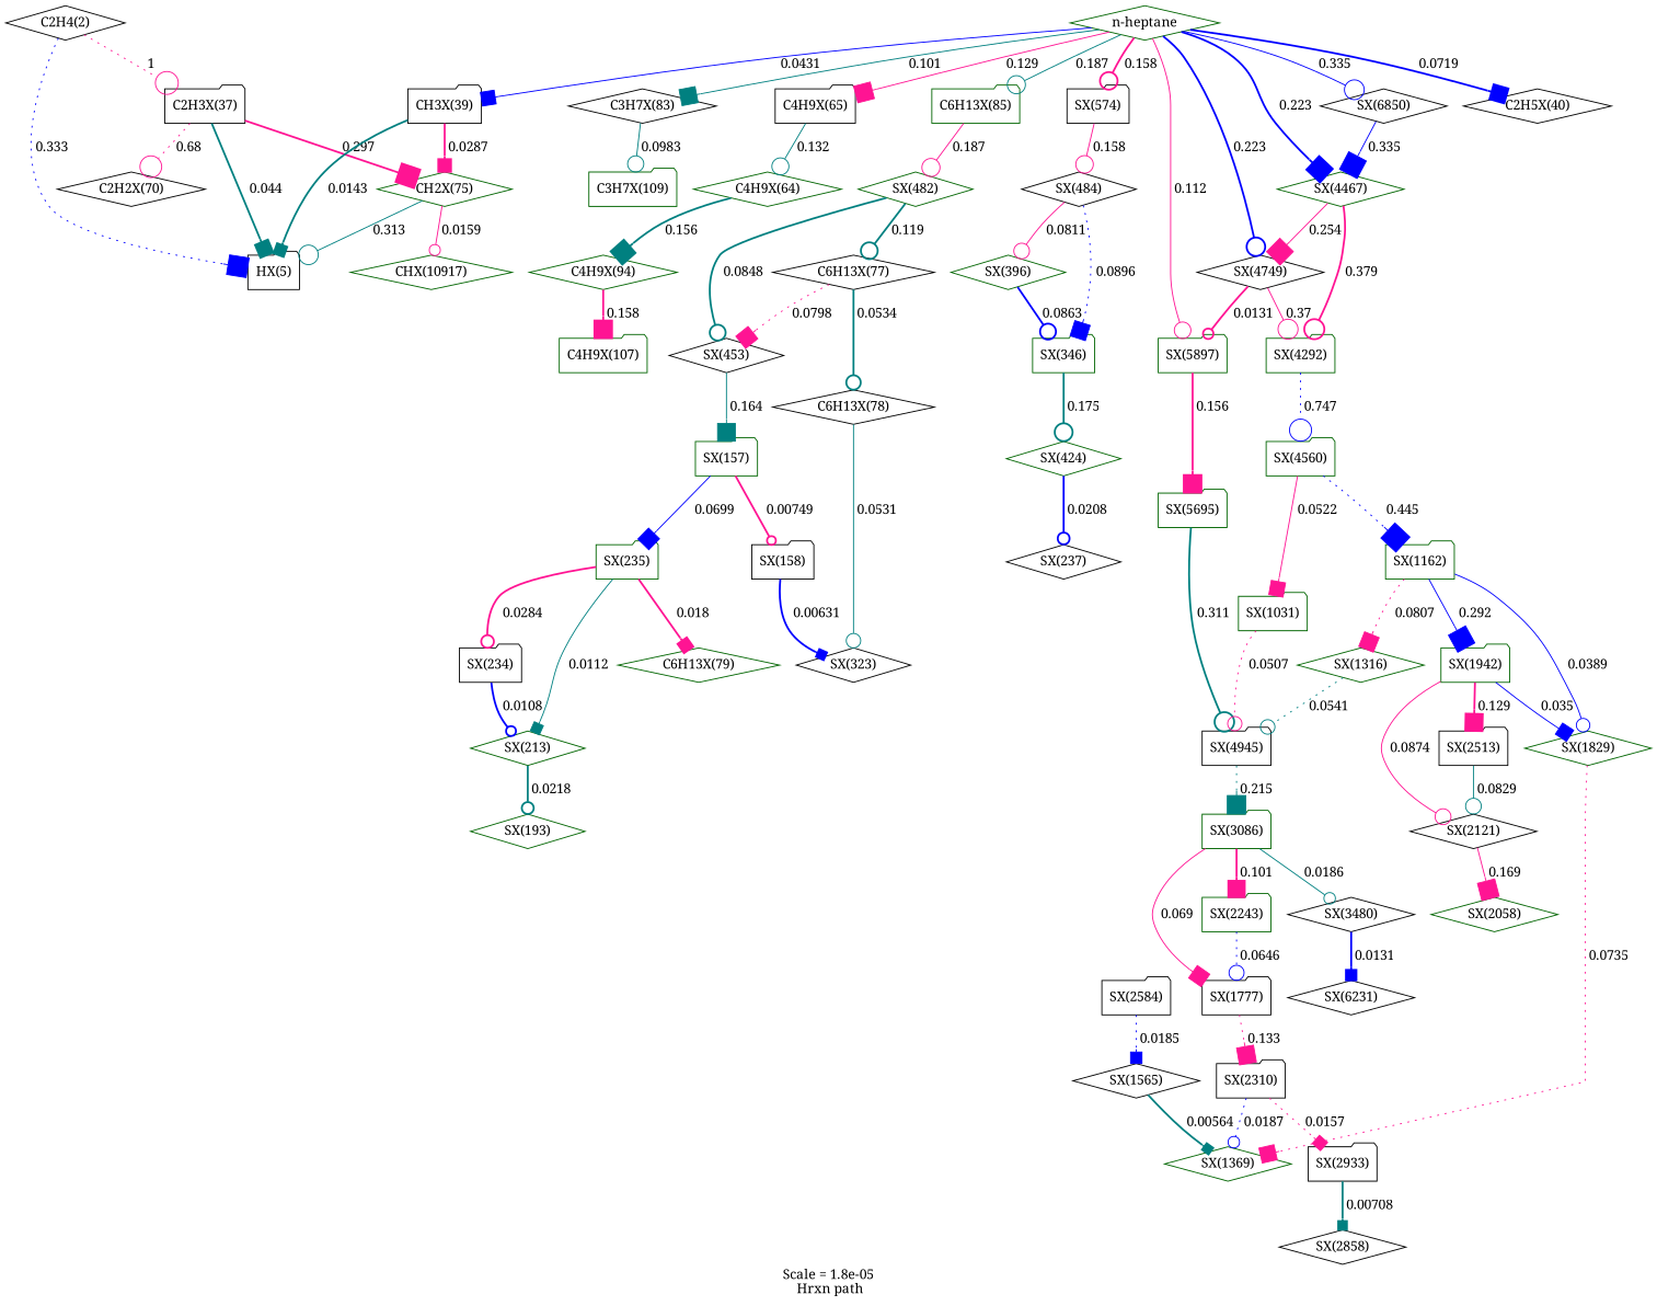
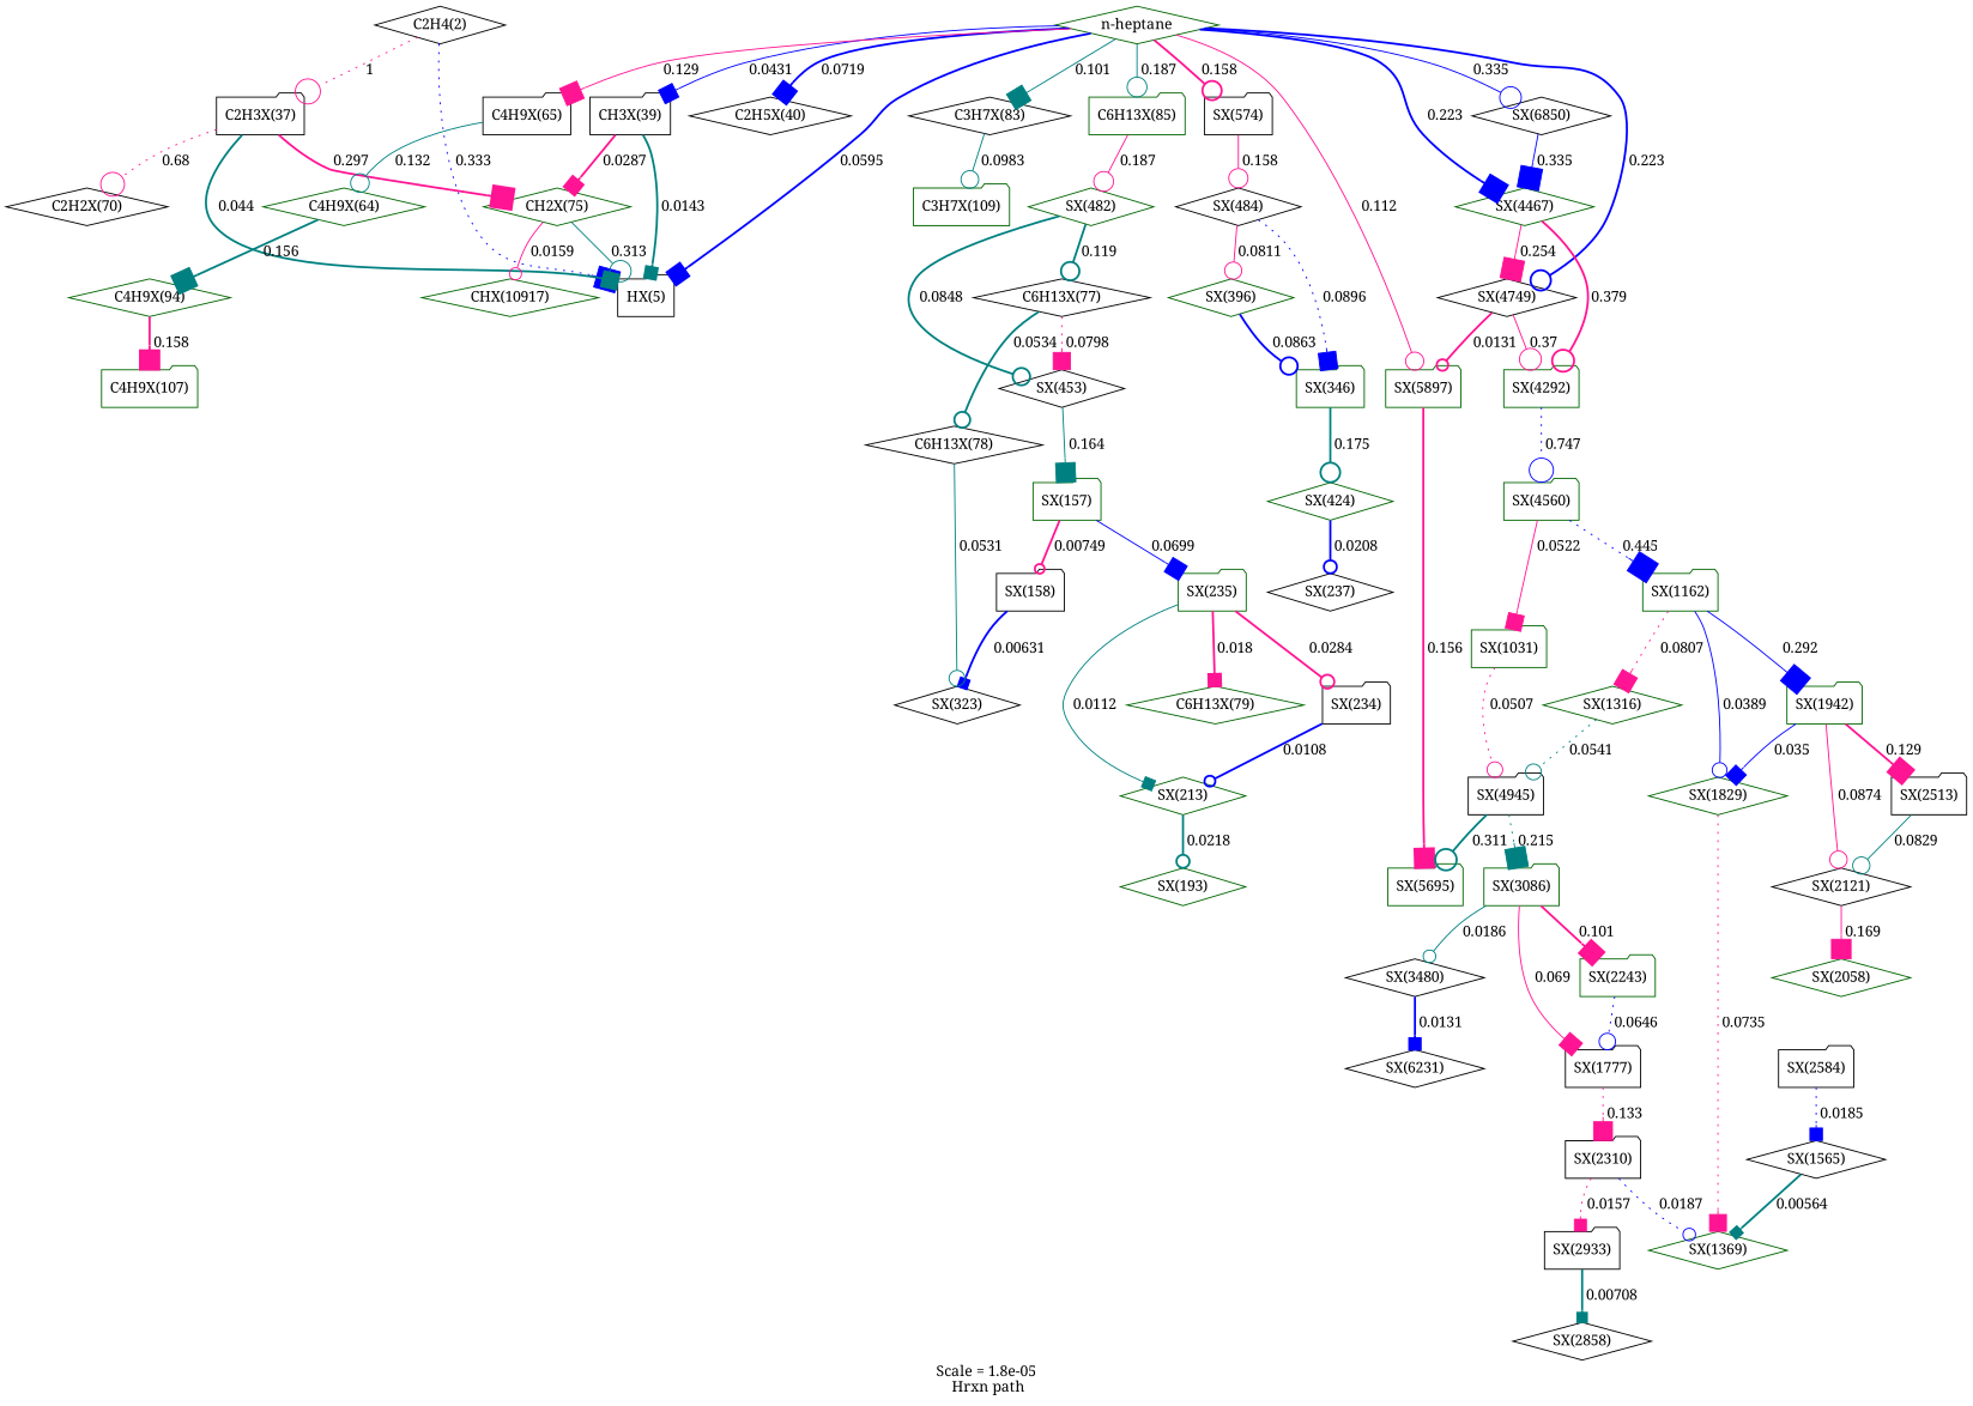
  digraph {
    fontname="Noto Serif"
    label="Scale = 1.8e-05\l Hrxn path"
    node [color=darkgreen fontname="Noto Serif" shape=diamond]
    edge [arrowhead=box arrowsize=2.3 color=deeppink fontname="Noto Serif" style=bold]
    n1 [color=black label="C2H4(2)"]
    n2 [color=black label="HX(5)" shape=folder]
    n3 [color=black label="C2H3X(37)" shape=folder]
    n4 [label="CH2X(75)"]
    n5 [color=black label="C2H2X(70)"]
    n6 [label="CHX(10917)"]
    n7 [label="n-heptane"]
    n8 [color=black label="CH3X(39)" shape=folder]
    n9 [color=black label="C2H5X(40)"]
    n10 [color=black label="C4H9X(65)" shape=folder]
    n11 [label="C6H13X(85)" shape=folder]
    n12 [color=black label="C3H7X(83)"]
    n13 [color=black label="SX(574)" shape=folder]
    n14 [color=black label="SX(4749)"]
    n15 [label="SX(4467)"]
    n16 [color=black label="SX(6850)"]
    n17 [label="SX(5897)" shape=folder]
    n18 [label="C4H9X(64)"]
    n19 [label="SX(482)"]
    n20 [label="C3H7X(109)" shape=folder]
    n21 [color=black label="SX(484)"]
    n22 [label="SX(4292)" shape=folder]
    n23 [label="SX(5695)" shape=folder]
    n24 [label="C4H9X(94)"]
    n25 [label="C4H9X(107)" shape=folder]
    n26 [label="SX(213)"]
    n27 [label="SX(193)"]
    n28 [label="SX(235)" shape=folder]
    n29 [color=black label="SX(234)" shape=folder]
    n30 [label="C6H13X(79)"]
    n31 [label="SX(157)" shape=folder]
    n32 [color=black label="SX(158)" shape=folder]
    n33 [color=black label="SX(323)"]
    n34 [color=black label="C6H13X(78)"]
    n35 [color=black label="C6H13X(77)"]
    n36 [color=black label="SX(453)"]
    n37 [label="SX(346)" shape=folder]
    n38 [label="SX(396)"]
    n39 [label="SX(4560)" shape=folder]
    n40 [color=black label="SX(4945)" shape=folder]
    n41 [label="SX(424)"]
    n42 [color=black label="SX(237)"]
    n43 [label="SX(1829)"]
    n44 [label="SX(1369)"]
    n45 [color=black label="SX(1565)"]
    n46 [color=black label="SX(2310)" shape=folder]
    n47 [color=black label="SX(2933)" shape=folder]
    n48 [color=black label="SX(2858)"]
    n49 [label="SX(1942)" shape=folder]
    n50 [color=black label="SX(2121)"]
    n51 [color=black label="SX(2513)" shape=folder]
    n52 [label="SX(2058)"]
    n53 [label="SX(1162)" shape=folder]
    n54 [label="SX(1316)"]
    n55 [color=black label="SX(2584)" shape=folder]
    n56 [color=black label="SX(1777)" shape=folder]
    n57 [label="SX(3086)" shape=folder]
    n58 [label="SX(2243)" shape=folder]
    n59 [color=black label="SX(3480)"]
    n60 [color=black label="SX(6231)"]
    n61 [label="SX(1031)" shape=folder]
    n1 -> n2 [arrowsize=2.59 color=blue label=" 0.333" style=dotted]
    n1 -> n3 [arrowhead=odot arrowsize=3 label=" 1" style=dotted]
    n3 -> n2 [arrowsize=1.82 color=teal label=" 0.044"]
    n3 -> n4 [arrowsize=2.54 label=" 0.297"]
    n3 -> n5 [arrowhead=odot arrowsize=2.85 label=" 0.68" style=dotted]
    n4 -> n2 [arrowhead=odot arrowsize=2.56 color=teal label=" 0.313" style=solid]
    n4 -> n6 [arrowhead=odot arrowsize=1.44 label=" 0.0159" style=solid]
+   n7 -> n2 [arrowsize=1.93 color=blue label=" 0.0595"]
    n7 -> n8 [arrowsize=1.81 color=blue label=" 0.0431" style=solid]
    n7 -> n9 [arrowsize=2.01 color=blue label=" 0.0719"]
    n7 -> n10 [arrowsize=2.23 label=" 0.129" style=solid]
    n7 -> n11 [arrowhead=odot arrowsize=2.37 color=teal label=" 0.187" style=solid]
    n7 -> n12 [arrowsize=2.13 color=teal label=" 0.101" style=solid]
    n7 -> n13 [arrowhead=odot label=" 0.158"]
    n7 -> n14 [arrowhead=odot arrowsize=2.43 color=blue label=" 0.223"]
    n7 -> n15 [arrowsize=2.43 color=blue label=" 0.223"]
    n7 -> n16 [arrowhead=odot arrowsize=2.59 color=blue label=" 0.335" style=solid]
    n7 -> n17 [arrowhead=odot arrowsize=2.17 label=" 0.112" style=solid]
    n8 -> n2 [arrowsize=1.4 color=teal label=" 0.0143"]
    n8 -> n4 [arrowsize=1.66 label=" 0.0287"]
    n10 -> n18 [arrowhead=odot arrowsize=2.23 color=teal label=" 0.132" style=solid]
    n11 -> n19 [arrowhead=odot arrowsize=2.37 label=" 0.187" style=solid]
    n12 -> n20 [arrowhead=odot arrowsize=2.12 color=teal label=" 0.0983" style=solid]
    n13 -> n21 [arrowhead=odot label=" 0.158" style=solid]
    n14 -> n17 [arrowhead=odot arrowsize=1.36 label=" 0.0131"]
    n14 -> n22 [arrowhead=odot arrowsize=2.62 label=" 0.37" style=solid]
    n15 -> n14 [arrowsize=2.48 label=" 0.254" style=solid]
    n15 -> n22 [arrowhead=odot arrowsize=2.63 label=" 0.379"]
    n16 -> n15 [arrowsize=2.59 color=blue label=" 0.335" style=solid]
    n17 -> n23 [label=" 0.156"]
    n18 -> n24 [color=teal label=" 0.156"]
    n19 -> n35 [arrowhead=odot arrowsize=2.2 color=teal label=" 0.119"]
    n19 -> n36 [arrowhead=odot arrowsize=2.07 color=teal label=" 0.0848"]
    n21 -> n37 [arrowsize=2.09 color=blue label=" 0.0896" style=dotted]
    n21 -> n38 [arrowhead=odot arrowsize=2.05 label=" 0.0811" style=solid]
    n22 -> n39 [arrowhead=odot arrowsize=2.89 color=blue label=" 0.747" style=dotted]
-   n23 -> n40 [arrowhead=odot arrowsize=2.56 color=teal label=" 0.311"]
+   n40 -> n23 [arrowhead=odot arrowsize=2.56 color=teal label=" 0.311"]
    n24 -> n25 [label=" 0.158"]
    n26 -> n27 [arrowhead=odot arrowsize=1.56 color=teal label=" 0.0218"]
    n28 -> n26 [arrowsize=1.3 color=teal label=" 0.0112" style=solid]
    n28 -> n29 [arrowhead=odot arrowsize=1.66 label=" 0.0284"]
    n28 -> n30 [arrowsize=1.48 label=" 0.018"]
    n29 -> n26 [arrowhead=odot arrowsize=1.29 color=blue label=" 0.0108"]
    n31 -> n28 [arrowsize=2 color=blue label=" 0.0699" style=solid]
    n31 -> n32 [arrowhead=odot arrowsize=1.15 label=" 0.00749"]
    n32 -> n33 [arrowsize=1.09 color=blue label=" 0.00631"]
    n34 -> n33 [arrowhead=odot arrowsize=1.89 color=teal label=" 0.0531" style=solid]
    n35 -> n34 [arrowhead=odot arrowsize=1.89 color=teal label=" 0.0534"]
    n35 -> n36 [arrowsize=2.05 label=" 0.0798" style=dotted]
    n36 -> n31 [arrowsize=2.32 color=teal label=" 0.164" style=solid]
    n37 -> n41 [arrowhead=odot arrowsize=2.34 color=teal label=" 0.175"]
    n38 -> n37 [arrowhead=odot arrowsize=2.08 color=blue label=" 0.0863"]
    n39 -> n53 [arrowsize=2.69 color=blue label=" 0.445" style=dotted]
    n39 -> n61 [arrowsize=1.89 label=" 0.0522" style=solid]
    n40 -> n57 [arrowsize=2.42 color=teal label=" 0.215" style=dotted]
    n41 -> n42 [arrowhead=odot arrowsize=1.54 color=blue label=" 0.0208"]
    n43 -> n44 [arrowsize=2.01 label=" 0.0735" style=dotted]
    n45 -> n44 [arrowsize=1.05 color=teal label=" 0.00564"]
    n46 -> n44 [arrowhead=odot arrowsize=1.5 color=blue label=" 0.0187" style=dotted]
    n46 -> n47 [arrowsize=1.43 label=" 0.0157" style=dotted]
    n47 -> n48 [arrowsize=1.13 color=teal label=" 0.00708"]
    n49 -> n43 [arrowsize=1.73 color=blue label=" 0.035" style=solid]
    n49 -> n50 [arrowhead=odot arrowsize=2.08 label=" 0.0874" style=solid]
    n49 -> n51 [arrowsize=2.23 label=" 0.129"]
    n50 -> n52 [arrowsize=2.33 label=" 0.169" style=solid]
    n51 -> n50 [arrowhead=odot arrowsize=2.06 color=teal label=" 0.0829" style=solid]
    n53 -> n43 [arrowhead=odot arrowsize=1.77 color=blue label=" 0.0389" style=solid]
    n53 -> n49 [arrowsize=2.54 color=blue label=" 0.292" style=solid]
    n53 -> n54 [arrowsize=2.05 label=" 0.0807" style=dotted]
    n54 -> n40 [arrowhead=odot arrowsize=1.9 color=teal label=" 0.0541" style=dotted]
    n55 -> n45 [arrowsize=1.49 color=blue label=" 0.0185" style=dotted]
    n56 -> n46 [arrowsize=2.24 label=" 0.133" style=dotted]
    n57 -> n56 [arrowsize=1.99 label=" 0.069" style=solid]
    n57 -> n58 [arrowsize=2.14 label=" 0.101"]
    n57 -> n59 [arrowhead=odot arrowsize=1.5 color=teal label=" 0.0186" style=solid]
    n58 -> n56 [arrowhead=odot arrowsize=1.97 color=blue label=" 0.0646" style=dotted]
    n59 -> n60 [arrowsize=1.36 color=blue label=" 0.0131"]
    n61 -> n40 [arrowhead=odot arrowsize=1.87 label=" 0.0507" style=dotted]
  }
